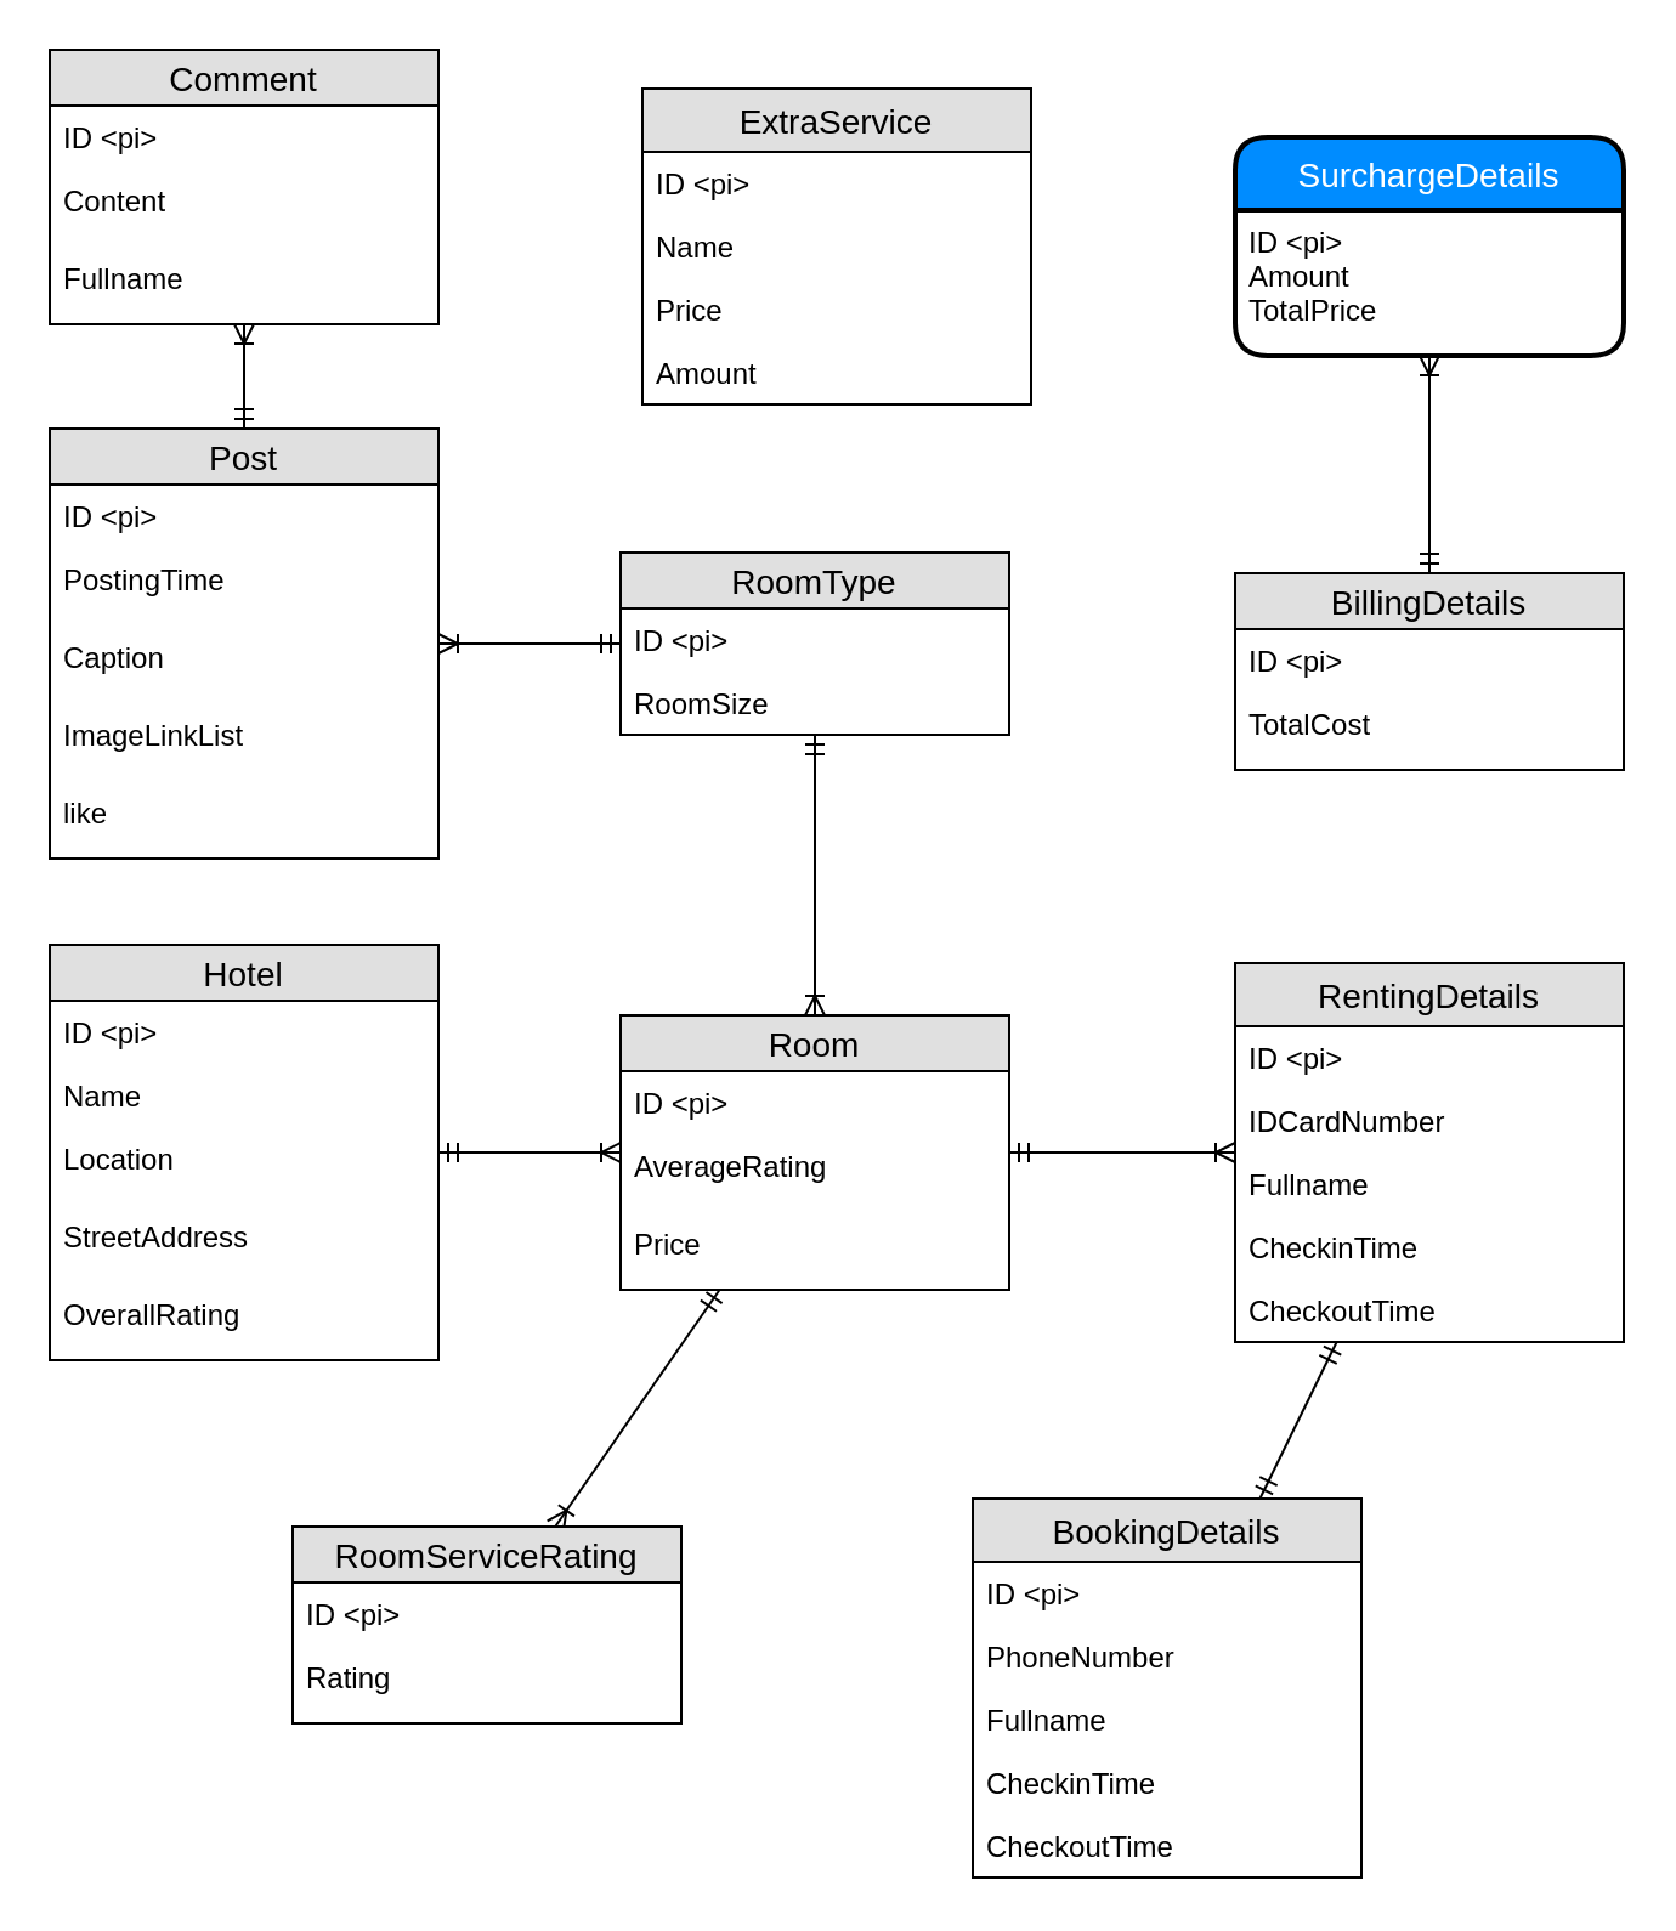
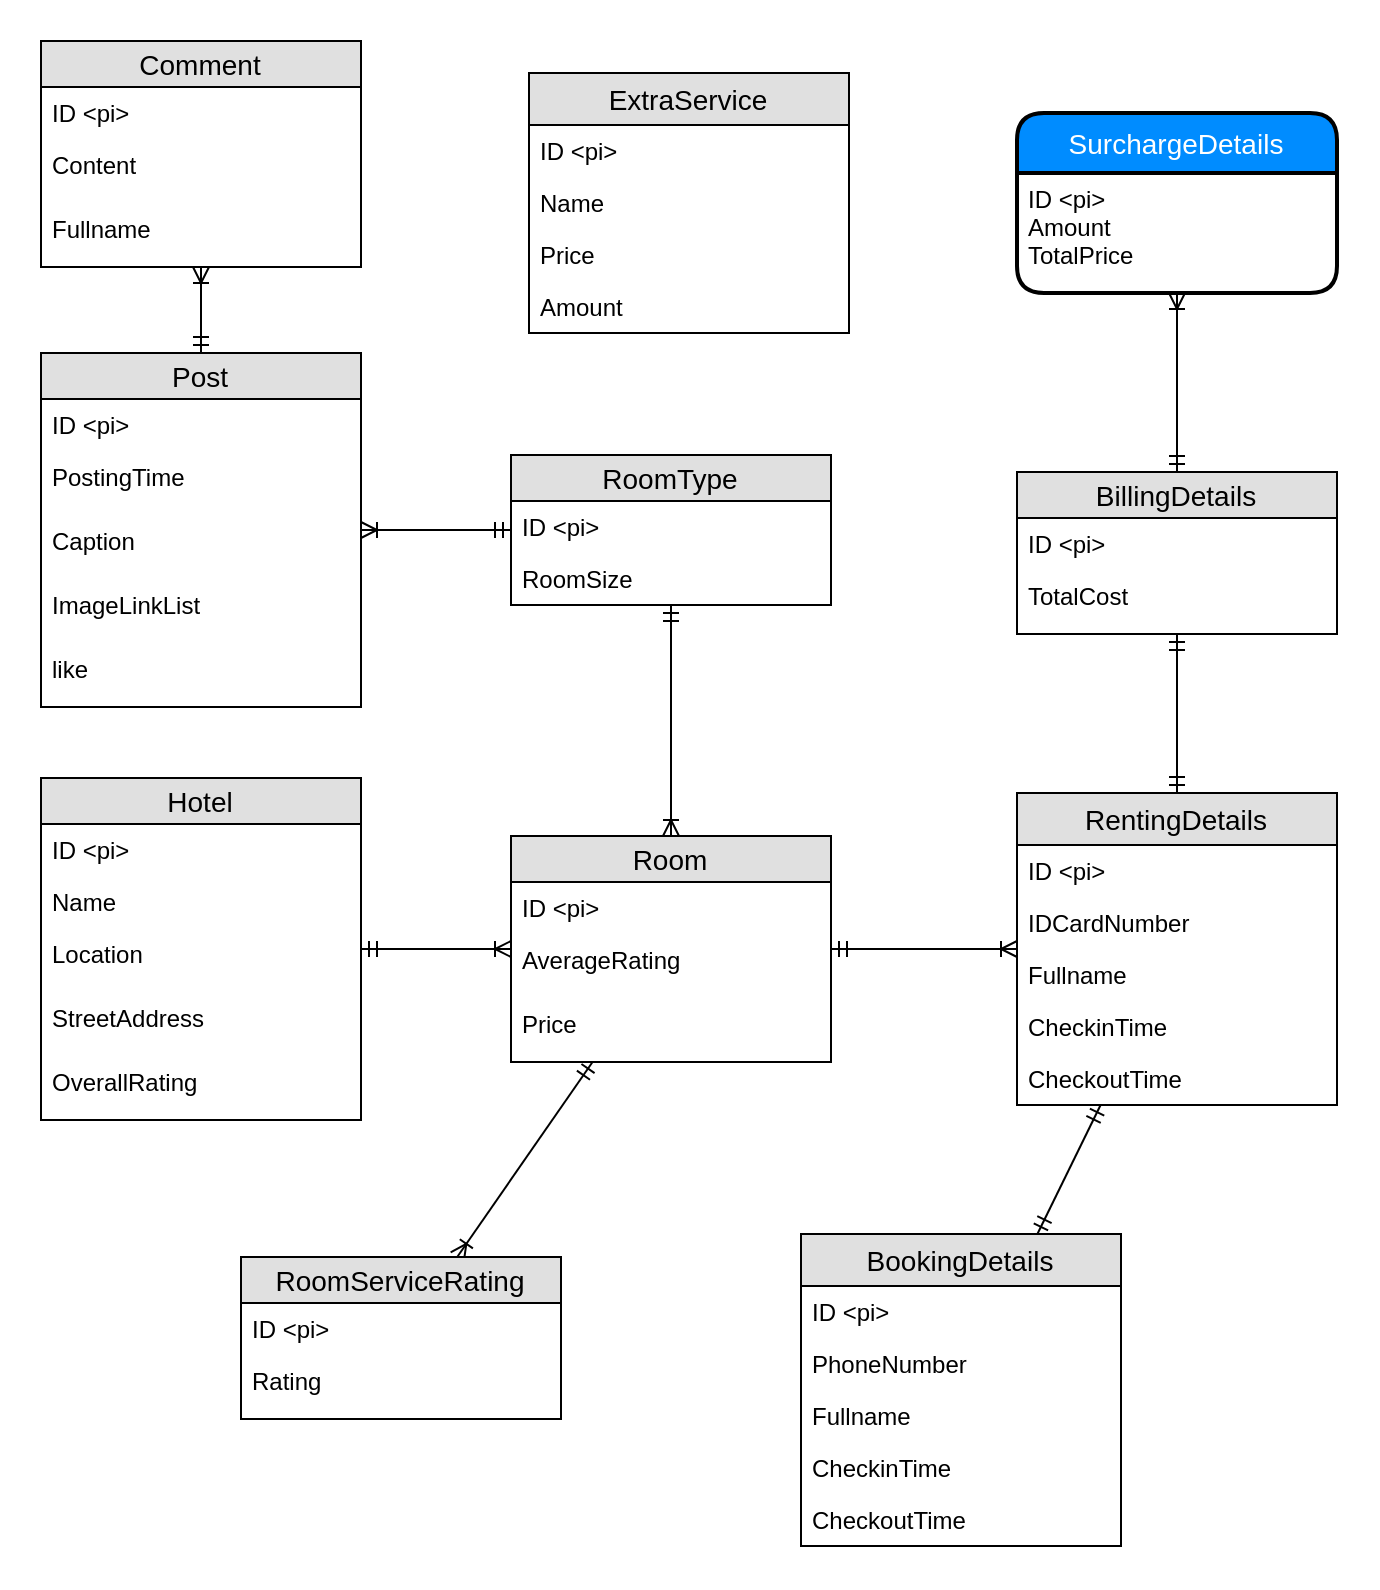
  <mxCell id="0" />
  <mxCell id="1" parent="0" />
  <mxCell id="2" value="Hotel" style="swimlane;fontStyle=0;childLayout=stackLayout;horizontal=1;startSize=23;fillColor=#e0e0e0;horizontalStack=0;resizeParent=1;resizeParentMax=0;resizeLast=0;collapsible=1;marginBottom=0;swimlaneFillColor=#ffffff;align=center;fontSize=14;" parent="1" vertex="1"><mxGeometry x="20" y="388.5" width="160" height="171" as="geometry" /></mxCell>
  <mxCell id="3" value="ID &lt;pi&gt;" style="text;strokeColor=none;fillColor=none;spacingLeft=4;spacingRight=4;overflow=hidden;rotatable=0;points=[[0,0.5],[1,0.5]];portConstraint=eastwest;fontSize=12;" parent="2" vertex="1"><mxGeometry y="23" width="160" height="26" as="geometry" /></mxCell>
  <mxCell id="4" value="Name" style="text;strokeColor=none;fillColor=none;spacingLeft=4;spacingRight=4;overflow=hidden;rotatable=0;points=[[0,0.5],[1,0.5]];portConstraint=eastwest;fontSize=12;" parent="2" vertex="1"><mxGeometry y="49" width="160" height="26" as="geometry" /></mxCell>
  <mxCell id="5" value="Location&#10;&#10;" style="text;strokeColor=none;fillColor=none;spacingLeft=4;spacingRight=4;overflow=hidden;rotatable=0;points=[[0,0.5],[1,0.5]];portConstraint=eastwest;fontSize=12;" parent="2" vertex="1"><mxGeometry y="75" width="160" height="32" as="geometry" /></mxCell>
  <mxCell id="6" value="StreetAddress" style="text;strokeColor=none;fillColor=none;spacingLeft=4;spacingRight=4;overflow=hidden;rotatable=0;points=[[0,0.5],[1,0.5]];portConstraint=eastwest;fontSize=12;" parent="2" vertex="1"><mxGeometry y="107" width="160" height="32" as="geometry" /></mxCell>
  <mxCell id="7" value="OverallRating" style="text;strokeColor=none;fillColor=none;spacingLeft=4;spacingRight=4;overflow=hidden;rotatable=0;points=[[0,0.5],[1,0.5]];portConstraint=eastwest;fontSize=12;" parent="2" vertex="1"><mxGeometry y="139" width="160" height="32" as="geometry" /></mxCell>
+ <mxCell id="8" style="edgeStyle=orthogonalEdgeStyle;rounded=0;orthogonalLoop=1;jettySize=auto;html=1;startArrow=ERmandOne;startFill=0;endArrow=ERmandOne;endFill=0;" edge="1" parent="1" source="10" target="46"><mxGeometry relative="1" as="geometry" /></mxCell>
  <mxCell id="9" style="rounded=0;orthogonalLoop=1;jettySize=auto;html=1;startArrow=ERmandOne;startFill=0;endArrow=ERmandOne;endFill=0;" edge="1" parent="1" source="10" target="53"><mxGeometry relative="1" as="geometry" /></mxCell>
  <mxCell id="10" value="RentingDetails" style="swimlane;fontStyle=0;childLayout=stackLayout;horizontal=1;startSize=26;fillColor=#e0e0e0;horizontalStack=0;resizeParent=1;resizeParentMax=0;resizeLast=0;collapsible=1;marginBottom=0;swimlaneFillColor=#ffffff;align=center;fontSize=14;" parent="1" vertex="1"><mxGeometry x="508" y="396" width="160" height="156" as="geometry" /></mxCell>
  <mxCell id="11" value="ID &lt;pi&gt;" style="text;strokeColor=none;fillColor=none;spacingLeft=4;spacingRight=4;overflow=hidden;rotatable=0;points=[[0,0.5],[1,0.5]];portConstraint=eastwest;fontSize=12;" parent="10" vertex="1"><mxGeometry y="26" width="160" height="26" as="geometry" /></mxCell>
  <mxCell id="12" value="IDCardNumber" style="text;strokeColor=none;fillColor=none;spacingLeft=4;spacingRight=4;overflow=hidden;rotatable=0;points=[[0,0.5],[1,0.5]];portConstraint=eastwest;fontSize=12;" vertex="1" parent="10"><mxGeometry y="52" width="160" height="26" as="geometry" /></mxCell>
  <mxCell id="13" value="Fullname" style="text;strokeColor=none;fillColor=none;spacingLeft=4;spacingRight=4;overflow=hidden;rotatable=0;points=[[0,0.5],[1,0.5]];portConstraint=eastwest;fontSize=12;" parent="10" vertex="1"><mxGeometry y="78" width="160" height="26" as="geometry" /></mxCell>
  <mxCell id="14" value="CheckinTime" style="text;strokeColor=none;fillColor=none;spacingLeft=4;spacingRight=4;overflow=hidden;rotatable=0;points=[[0,0.5],[1,0.5]];portConstraint=eastwest;fontSize=12;" parent="10" vertex="1"><mxGeometry y="104" width="160" height="26" as="geometry" /></mxCell>
  <mxCell id="15" value="CheckoutTime" style="text;strokeColor=none;fillColor=none;spacingLeft=4;spacingRight=4;overflow=hidden;rotatable=0;points=[[0,0.5],[1,0.5]];portConstraint=eastwest;fontSize=12;" parent="10" vertex="1"><mxGeometry y="130" width="160" height="26" as="geometry" /></mxCell>
  <mxCell id="16" style="rounded=0;orthogonalLoop=1;jettySize=auto;html=1;startArrow=ERoneToMany;startFill=0;endArrow=ERmandOne;endFill=0;" edge="1" parent="1" source="17" target="46"><mxGeometry relative="1" as="geometry" /></mxCell>
  <mxCell id="17" value="SurchargeDetails" style="swimlane;childLayout=stackLayout;horizontal=1;startSize=30;horizontalStack=0;fillColor=#008cff;fontColor=#FFFFFF;rounded=1;fontSize=14;fontStyle=0;strokeWidth=2;resizeParent=0;resizeLast=1;shadow=0;dashed=0;align=center;" parent="1" vertex="1"><mxGeometry x="508" y="56" width="160" height="90" as="geometry" /></mxCell>
  <mxCell id="18" value="ID &lt;pi&gt;&#10;Amount&#10;TotalPrice" style="align=left;strokeColor=none;fillColor=none;spacingLeft=4;fontSize=12;verticalAlign=top;resizable=0;rotatable=0;part=1;" parent="17" vertex="1"><mxGeometry y="30" width="160" height="60" as="geometry" /></mxCell>
  <mxCell id="19" value="Room" style="swimlane;fontStyle=0;childLayout=stackLayout;horizontal=1;startSize=23;fillColor=#e0e0e0;horizontalStack=0;resizeParent=1;resizeParentMax=0;resizeLast=0;collapsible=1;marginBottom=0;swimlaneFillColor=#ffffff;align=center;fontSize=14;" parent="1" vertex="1"><mxGeometry x="255" y="417.5" width="160" height="113" as="geometry" /></mxCell>
  <mxCell id="20" value="ID &lt;pi&gt;" style="text;strokeColor=none;fillColor=none;spacingLeft=4;spacingRight=4;overflow=hidden;rotatable=0;points=[[0,0.5],[1,0.5]];portConstraint=eastwest;fontSize=12;" parent="19" vertex="1"><mxGeometry y="23" width="160" height="26" as="geometry" /></mxCell>
  <mxCell id="21" value="AverageRating" style="text;strokeColor=none;fillColor=none;spacingLeft=4;spacingRight=4;overflow=hidden;rotatable=0;points=[[0,0.5],[1,0.5]];portConstraint=eastwest;fontSize=12;" parent="19" vertex="1"><mxGeometry y="49" width="160" height="32" as="geometry" /></mxCell>
  <mxCell id="22" value="Price" style="text;strokeColor=none;fillColor=none;spacingLeft=4;spacingRight=4;overflow=hidden;rotatable=0;points=[[0,0.5],[1,0.5]];portConstraint=eastwest;fontSize=12;" parent="19" vertex="1"><mxGeometry y="81" width="160" height="32" as="geometry" /></mxCell>
  <mxCell id="23" value="ExtraService" style="swimlane;fontStyle=0;childLayout=stackLayout;horizontal=1;startSize=26;fillColor=#e0e0e0;horizontalStack=0;resizeParent=1;resizeParentMax=0;resizeLast=0;collapsible=1;marginBottom=0;swimlaneFillColor=#ffffff;align=center;fontSize=14;" parent="1" vertex="1"><mxGeometry x="264" y="36" width="160" height="130" as="geometry" /></mxCell>
  <mxCell id="24" value="ID &lt;pi&gt;" style="text;strokeColor=none;fillColor=none;spacingLeft=4;spacingRight=4;overflow=hidden;rotatable=0;points=[[0,0.5],[1,0.5]];portConstraint=eastwest;fontSize=12;" parent="23" vertex="1"><mxGeometry y="26" width="160" height="26" as="geometry" /></mxCell>
  <mxCell id="25" value="Name" style="text;strokeColor=none;fillColor=none;spacingLeft=4;spacingRight=4;overflow=hidden;rotatable=0;points=[[0,0.5],[1,0.5]];portConstraint=eastwest;fontSize=12;" parent="23" vertex="1"><mxGeometry y="52" width="160" height="26" as="geometry" /></mxCell>
  <mxCell id="26" value="Price" style="text;strokeColor=none;fillColor=none;spacingLeft=4;spacingRight=4;overflow=hidden;rotatable=0;points=[[0,0.5],[1,0.5]];portConstraint=eastwest;fontSize=12;" parent="23" vertex="1"><mxGeometry y="78" width="160" height="26" as="geometry" /></mxCell>
  <mxCell id="27" value="Amount" style="text;strokeColor=none;fillColor=none;spacingLeft=4;spacingRight=4;overflow=hidden;rotatable=0;points=[[0,0.5],[1,0.5]];portConstraint=eastwest;fontSize=12;" parent="23" vertex="1"><mxGeometry y="104" width="160" height="26" as="geometry" /></mxCell>
  <mxCell id="28" value="RoomType" style="swimlane;fontStyle=0;childLayout=stackLayout;horizontal=1;startSize=23;fillColor=#e0e0e0;horizontalStack=0;resizeParent=1;resizeParentMax=0;resizeLast=0;collapsible=1;marginBottom=0;swimlaneFillColor=#ffffff;align=center;fontSize=14;" parent="1" vertex="1"><mxGeometry x="255" y="227" width="160" height="75" as="geometry" /></mxCell>
  <mxCell id="29" value="ID &lt;pi&gt;" style="text;strokeColor=none;fillColor=none;spacingLeft=4;spacingRight=4;overflow=hidden;rotatable=0;points=[[0,0.5],[1,0.5]];portConstraint=eastwest;fontSize=12;" parent="28" vertex="1"><mxGeometry y="23" width="160" height="26" as="geometry" /></mxCell>
  <mxCell id="30" value="RoomSize" style="text;strokeColor=none;fillColor=none;spacingLeft=4;spacingRight=4;overflow=hidden;rotatable=0;points=[[0,0.5],[1,0.5]];portConstraint=eastwest;fontSize=12;" parent="28" vertex="1"><mxGeometry y="49" width="160" height="26" as="geometry" /></mxCell>
  <mxCell id="31" value="Post" style="swimlane;fontStyle=0;childLayout=stackLayout;horizontal=1;startSize=23;fillColor=#e0e0e0;horizontalStack=0;resizeParent=1;resizeParentMax=0;resizeLast=0;collapsible=1;marginBottom=0;swimlaneFillColor=#ffffff;align=center;fontSize=14;" parent="1" vertex="1"><mxGeometry x="20" y="176" width="160" height="177" as="geometry" /></mxCell>
  <mxCell id="32" value="ID &lt;pi&gt;" style="text;strokeColor=none;fillColor=none;spacingLeft=4;spacingRight=4;overflow=hidden;rotatable=0;points=[[0,0.5],[1,0.5]];portConstraint=eastwest;fontSize=12;" parent="31" vertex="1"><mxGeometry y="23" width="160" height="26" as="geometry" /></mxCell>
  <mxCell id="33" value="PostingTime" style="text;strokeColor=none;fillColor=none;spacingLeft=4;spacingRight=4;overflow=hidden;rotatable=0;points=[[0,0.5],[1,0.5]];portConstraint=eastwest;fontSize=12;" parent="31" vertex="1"><mxGeometry y="49" width="160" height="32" as="geometry" /></mxCell>
  <mxCell id="34" value="Caption" style="text;strokeColor=none;fillColor=none;spacingLeft=4;spacingRight=4;overflow=hidden;rotatable=0;points=[[0,0.5],[1,0.5]];portConstraint=eastwest;fontSize=12;" parent="31" vertex="1"><mxGeometry y="81" width="160" height="32" as="geometry" /></mxCell>
  <mxCell id="35" value="ImageLinkList" style="text;strokeColor=none;fillColor=none;spacingLeft=4;spacingRight=4;overflow=hidden;rotatable=0;points=[[0,0.5],[1,0.5]];portConstraint=eastwest;fontSize=12;" parent="31" vertex="1"><mxGeometry y="113" width="160" height="32" as="geometry" /></mxCell>
  <mxCell id="36" value="like" style="text;strokeColor=none;fillColor=none;spacingLeft=4;spacingRight=4;overflow=hidden;rotatable=0;points=[[0,0.5],[1,0.5]];portConstraint=eastwest;fontSize=12;" parent="31" vertex="1"><mxGeometry y="145" width="160" height="32" as="geometry" /></mxCell>
  <mxCell id="37" value="Comment" style="swimlane;fontStyle=0;childLayout=stackLayout;horizontal=1;startSize=23;fillColor=#e0e0e0;horizontalStack=0;resizeParent=1;resizeParentMax=0;resizeLast=0;collapsible=1;marginBottom=0;swimlaneFillColor=#ffffff;align=center;fontSize=14;" parent="1" vertex="1"><mxGeometry x="20" y="20" width="160" height="113" as="geometry" /></mxCell>
  <mxCell id="38" value="ID &lt;pi&gt;" style="text;strokeColor=none;fillColor=none;spacingLeft=4;spacingRight=4;overflow=hidden;rotatable=0;points=[[0,0.5],[1,0.5]];portConstraint=eastwest;fontSize=12;" parent="37" vertex="1"><mxGeometry y="23" width="160" height="26" as="geometry" /></mxCell>
  <mxCell id="39" value="Content" style="text;strokeColor=none;fillColor=none;spacingLeft=4;spacingRight=4;overflow=hidden;rotatable=0;points=[[0,0.5],[1,0.5]];portConstraint=eastwest;fontSize=12;" parent="37" vertex="1"><mxGeometry y="49" width="160" height="32" as="geometry" /></mxCell>
  <mxCell id="40" value="Fullname" style="text;strokeColor=none;fillColor=none;spacingLeft=4;spacingRight=4;overflow=hidden;rotatable=0;points=[[0,0.5],[1,0.5]];portConstraint=eastwest;fontSize=12;" parent="37" vertex="1"><mxGeometry y="81" width="160" height="32" as="geometry" /></mxCell>
  <mxCell id="41" value="" style="fontSize=12;html=1;endArrow=ERoneToMany;startArrow=ERmandOne;" parent="1" source="28" target="19" edge="1"><mxGeometry width="100" height="100" relative="1" as="geometry"><mxPoint x="300" y="1167" as="sourcePoint" /><mxPoint x="400" y="1067" as="targetPoint" /></mxGeometry></mxCell>
  <mxCell id="42" value="" style="fontSize=12;html=1;endArrow=ERoneToMany;startArrow=ERmandOne;" parent="1" source="2" target="19" edge="1"><mxGeometry width="100" height="100" relative="1" as="geometry"><mxPoint x="300" y="1167" as="sourcePoint" /><mxPoint x="400" y="1067" as="targetPoint" /></mxGeometry></mxCell>
  <mxCell id="43" value="" style="fontSize=12;html=1;endArrow=ERoneToMany;startArrow=ERmandOne;endFill=0;" parent="1" source="19" target="10" edge="1"><mxGeometry width="100" height="100" relative="1" as="geometry"><mxPoint x="300" y="1277" as="sourcePoint" /><mxPoint x="400" y="1177" as="targetPoint" /></mxGeometry></mxCell>
  <mxCell id="44" value="" style="fontSize=12;html=1;endArrow=ERoneToMany;startArrow=ERmandOne;" parent="1" source="31" target="37" edge="1"><mxGeometry width="100" height="100" relative="1" as="geometry"><mxPoint x="540" y="1194.5" as="sourcePoint" /><mxPoint x="640" y="1094.5" as="targetPoint" /></mxGeometry></mxCell>
  <mxCell id="45" value="" style="fontSize=12;html=1;endArrow=ERoneToMany;startArrow=ERmandOne;" parent="1" source="28" target="31" edge="1"><mxGeometry width="100" height="100" relative="1" as="geometry"><mxPoint x="280" y="1327" as="sourcePoint" /><mxPoint x="380" y="1227" as="targetPoint" /></mxGeometry></mxCell>
  <mxCell id="46" value="BillingDetails" style="swimlane;fontStyle=0;childLayout=stackLayout;horizontal=1;startSize=23;fillColor=#e0e0e0;horizontalStack=0;resizeParent=1;resizeParentMax=0;resizeLast=0;collapsible=1;marginBottom=0;swimlaneFillColor=#ffffff;align=center;fontSize=14;" vertex="1" parent="1"><mxGeometry x="508" y="235.5" width="160" height="81" as="geometry" /></mxCell>
  <mxCell id="47" value="ID &lt;pi&gt;" style="text;strokeColor=none;fillColor=none;spacingLeft=4;spacingRight=4;overflow=hidden;rotatable=0;points=[[0,0.5],[1,0.5]];portConstraint=eastwest;fontSize=12;" vertex="1" parent="46"><mxGeometry y="23" width="160" height="26" as="geometry" /></mxCell>
  <mxCell id="48" value="TotalCost" style="text;strokeColor=none;fillColor=none;spacingLeft=4;spacingRight=4;overflow=hidden;rotatable=0;points=[[0,0.5],[1,0.5]];portConstraint=eastwest;fontSize=12;" vertex="1" parent="46"><mxGeometry y="49" width="160" height="32" as="geometry" /></mxCell>
  <mxCell id="49" style="rounded=0;orthogonalLoop=1;jettySize=auto;html=1;startArrow=ERoneToMany;startFill=0;endArrow=ERmandOne;endFill=0;" edge="1" parent="1" source="50" target="19"><mxGeometry relative="1" as="geometry" /></mxCell>
  <mxCell id="50" value="RoomServiceRating" style="swimlane;fontStyle=0;childLayout=stackLayout;horizontal=1;startSize=23;fillColor=#e0e0e0;horizontalStack=0;resizeParent=1;resizeParentMax=0;resizeLast=0;collapsible=1;marginBottom=0;swimlaneFillColor=#ffffff;align=center;fontSize=14;" vertex="1" parent="1"><mxGeometry x="120" y="628" width="160" height="81" as="geometry" /></mxCell>
  <mxCell id="51" value="ID &lt;pi&gt;" style="text;strokeColor=none;fillColor=none;spacingLeft=4;spacingRight=4;overflow=hidden;rotatable=0;points=[[0,0.5],[1,0.5]];portConstraint=eastwest;fontSize=12;" vertex="1" parent="50"><mxGeometry y="23" width="160" height="26" as="geometry" /></mxCell>
  <mxCell id="52" value="Rating" style="text;strokeColor=none;fillColor=none;spacingLeft=4;spacingRight=4;overflow=hidden;rotatable=0;points=[[0,0.5],[1,0.5]];portConstraint=eastwest;fontSize=12;" vertex="1" parent="50"><mxGeometry y="49" width="160" height="32" as="geometry" /></mxCell>
  <mxCell id="53" value="BookingDetails" style="swimlane;fontStyle=0;childLayout=stackLayout;horizontal=1;startSize=26;fillColor=#e0e0e0;horizontalStack=0;resizeParent=1;resizeParentMax=0;resizeLast=0;collapsible=1;marginBottom=0;swimlaneFillColor=#ffffff;align=center;fontSize=14;" vertex="1" parent="1"><mxGeometry x="400" y="616.5" width="160" height="156" as="geometry" /></mxCell>
  <mxCell id="54" value="ID &lt;pi&gt;" style="text;strokeColor=none;fillColor=none;spacingLeft=4;spacingRight=4;overflow=hidden;rotatable=0;points=[[0,0.5],[1,0.5]];portConstraint=eastwest;fontSize=12;" vertex="1" parent="53"><mxGeometry y="26" width="160" height="26" as="geometry" /></mxCell>
  <mxCell id="55" value="PhoneNumber" style="text;strokeColor=none;fillColor=none;spacingLeft=4;spacingRight=4;overflow=hidden;rotatable=0;points=[[0,0.5],[1,0.5]];portConstraint=eastwest;fontSize=12;" vertex="1" parent="53"><mxGeometry y="52" width="160" height="26" as="geometry" /></mxCell>
  <mxCell id="56" value="Fullname" style="text;strokeColor=none;fillColor=none;spacingLeft=4;spacingRight=4;overflow=hidden;rotatable=0;points=[[0,0.5],[1,0.5]];portConstraint=eastwest;fontSize=12;" vertex="1" parent="53"><mxGeometry y="78" width="160" height="26" as="geometry" /></mxCell>
  <mxCell id="57" value="CheckinTime" style="text;strokeColor=none;fillColor=none;spacingLeft=4;spacingRight=4;overflow=hidden;rotatable=0;points=[[0,0.5],[1,0.5]];portConstraint=eastwest;fontSize=12;" vertex="1" parent="53"><mxGeometry y="104" width="160" height="26" as="geometry" /></mxCell>
  <mxCell id="58" value="CheckoutTime" style="text;strokeColor=none;fillColor=none;spacingLeft=4;spacingRight=4;overflow=hidden;rotatable=0;points=[[0,0.5],[1,0.5]];portConstraint=eastwest;fontSize=12;" vertex="1" parent="53"><mxGeometry y="130" width="160" height="26" as="geometry" /></mxCell>
